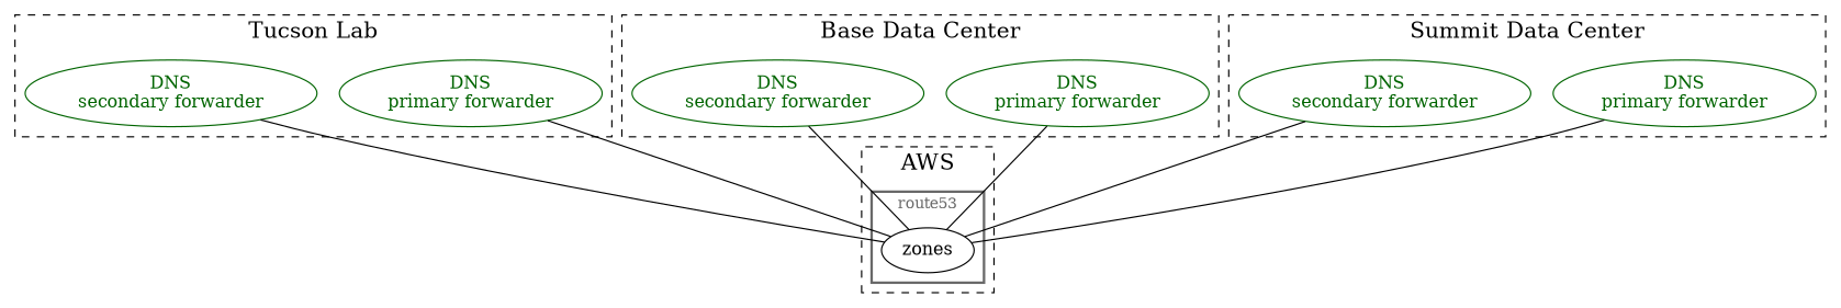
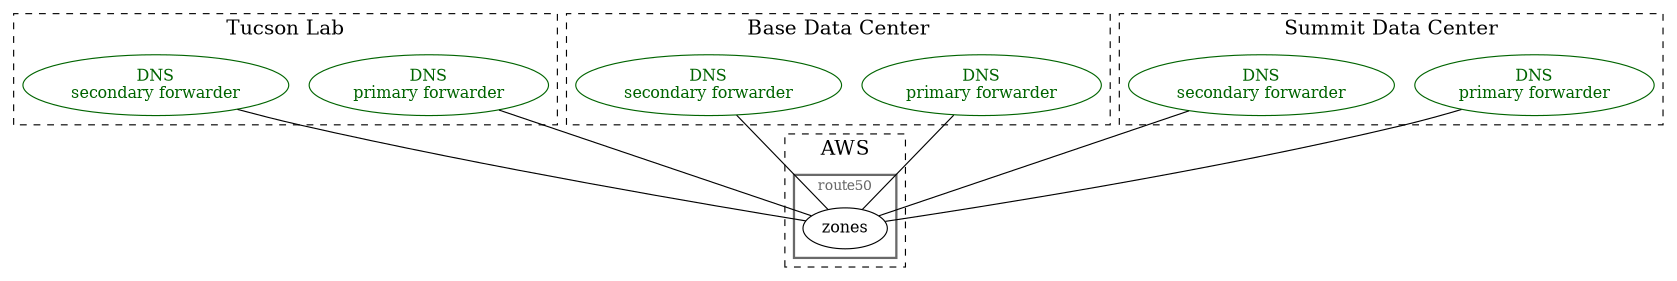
  graph {
    clusterrank=local
    newrank=true
    rankdir=TB
    ranksep=0.5
    node [color=darkgreen fillcolor=white fontcolor=darkgreen fontsize=14 shape=ellipse style=filled]
    n1 [label="DNS\nprimary forwarder"]
    n2 [label="DNS\nsecondary forwarder"]
    n3 [label="DNS\nprimary forwarder"]
    n4 [label="DNS\nsecondary forwarder"]
    n5 [label="DNS\nprimary forwarder"]
    n6 [label="DNS\nsecondary forwarder"]
    zones [color="" fillcolor="" fontcolor="" fontsize="" shape="" style=""]
    subgraph sub_1 {
      n1
      n2
      n3
      n4
      n5
      n6
    }
    subgraph cluster_2 {
      fontsize=18
      label=AWS
      style=dashed
      subgraph cluster_3 {
        color=dimgray
        fontcolor=dimgray
        fontsize=12
-       label=route53
+       label=route50
        style=bold
        zones
      }
    }
    subgraph cluster_4 {
      fontsize=18
      label="Tucson Lab"
      style=dashed
      n1
      n2
    }
    subgraph cluster_5 {
      fontsize=18
      label="Base Data Center"
      style=dashed
      n3
      n4
    }
    subgraph cluster_6 {
      fontsize=18
      label="Summit Data Center"
      style=dashed
      n5
      n6
    }
    n1 -- zones
    n2 -- zones
    n3 -- zones
    n4 -- zones
    n5 -- zones
    n6 -- zones
  }
